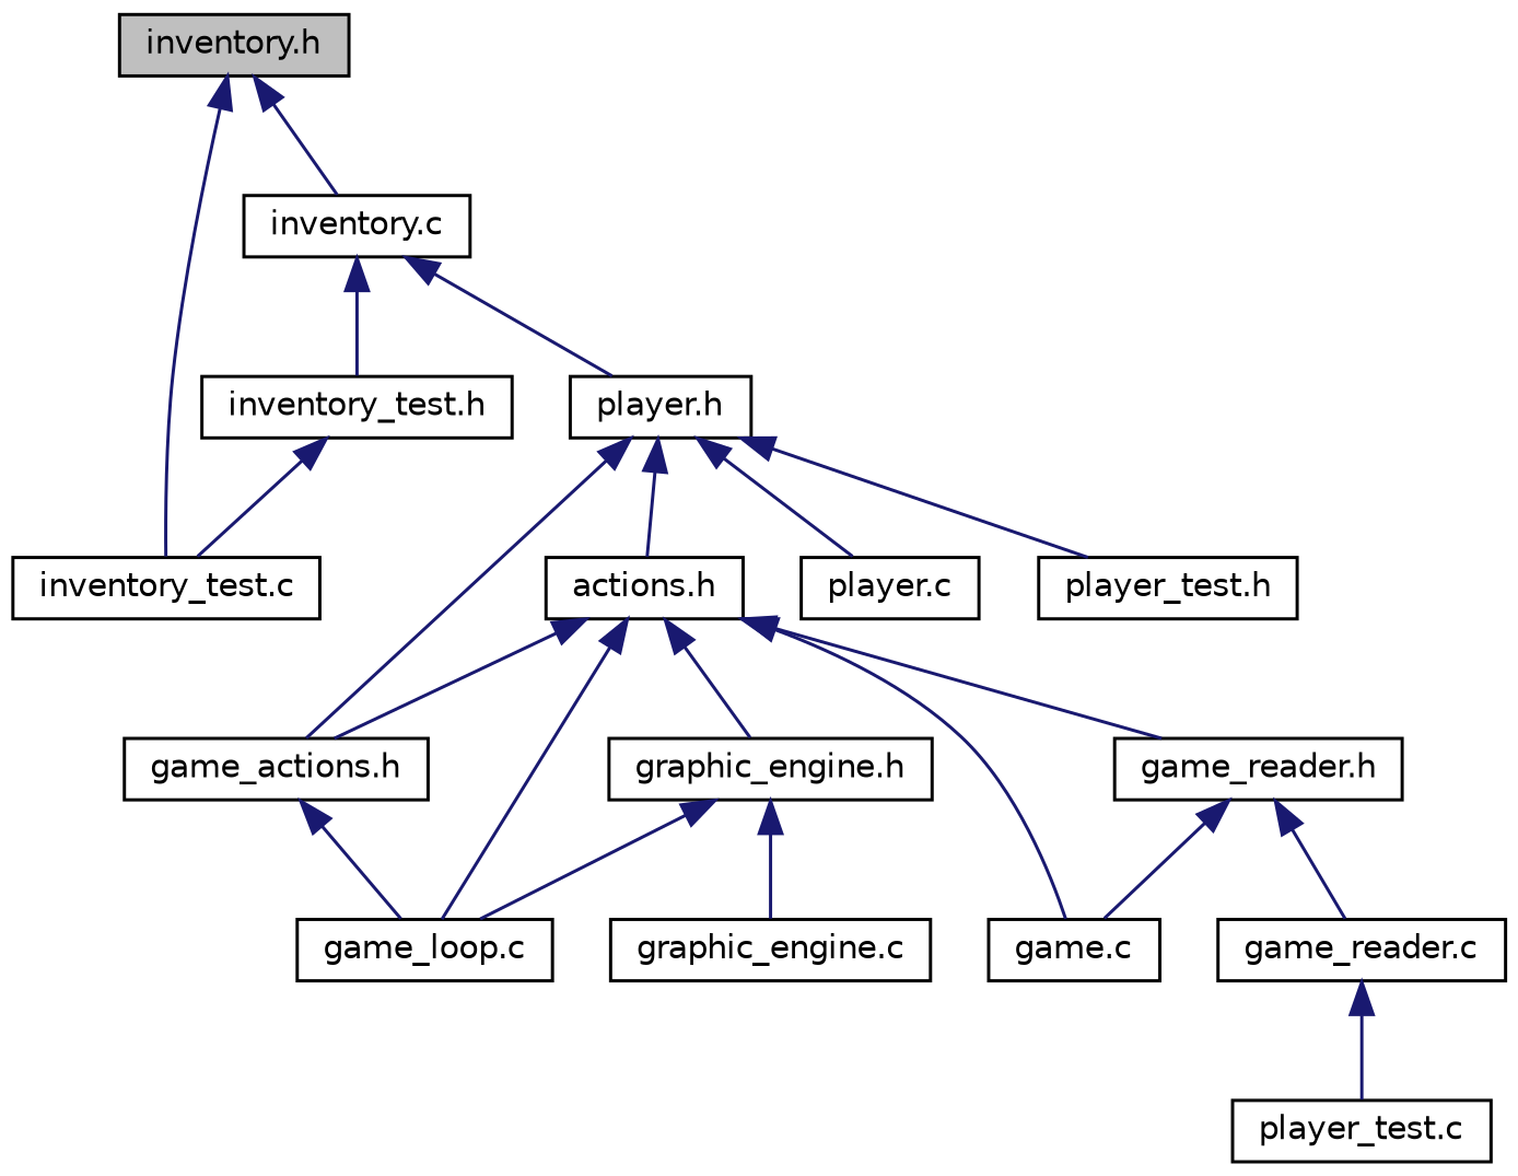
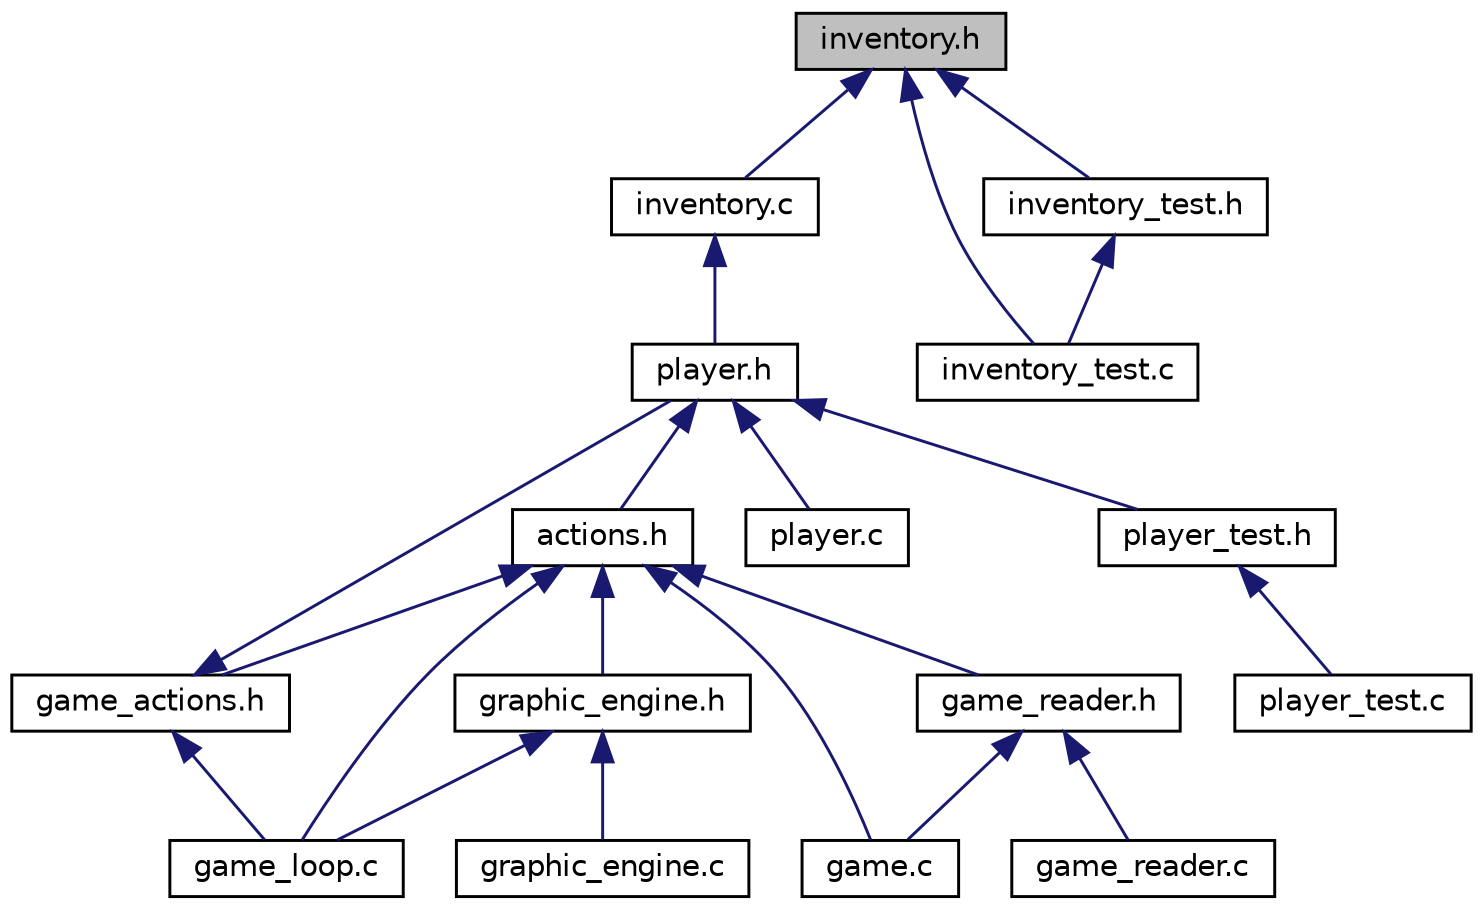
  digraph {
    node [color=black fillcolor=white fontname=Helvetica fontsize=10 shape=record style=filled]
    edge [color=midnightblue dir=back fontname=Helvetica fontsize=10 labelfontname=Helvetica labelfontsize=10 style=solid]
    n1 [fillcolor=grey75 fontcolor=black height=0.2 label="inventory.h" width=0.4]
    n2 [height=0.2 label="inventory.c" width=0.4]
    n3 [height=0.2 label="inventory_test.c" width=0.4]
    n4 [height=0.2 label="inventory_test.h" width=0.4]
    n5 [height=0.2 label="game_actions.h" width=0.4]
    n6 [height=0.2 label="game_loop.c" width=0.4]
    n7 [height=0.2 label="player.h" width=0.4]
    n8 [height=0.2 label="actions.h" width=0.4]
    n9 [height=0.2 label="player.c" width=0.4]
    n10 [height=0.2 label="player_test.h" width=0.4]
    n11 [height=0.2 label="game.c" width=0.4]
    n12 [height=0.2 label="game_reader.h" width=0.4]
    n13 [height=0.2 label="graphic_engine.h" width=0.4]
    n14 [height=0.2 label="player_test.c" width=0.4]
    n15 [height=0.2 label="game_reader.c" width=0.4]
    n16 [height=0.2 label="graphic_engine.c" width=0.4]
    n1 -> n2
    n1 -> n3
-   n2 -> n4
+   n1 -> n4
    n2 -> n7
    n4 -> n3
    n5 -> n6
-   n7 -> n5
+   n5 -> n7
    n7 -> n8
    n7 -> n9
    n7 -> n10
    n8 -> n5
    n8 -> n6
    n8 -> n11
    n8 -> n12
    n8 -> n13
-   n15 -> n14
+   n10 -> n14
    n12 -> n11
    n12 -> n15
    n13 -> n6
    n13 -> n16
  }
